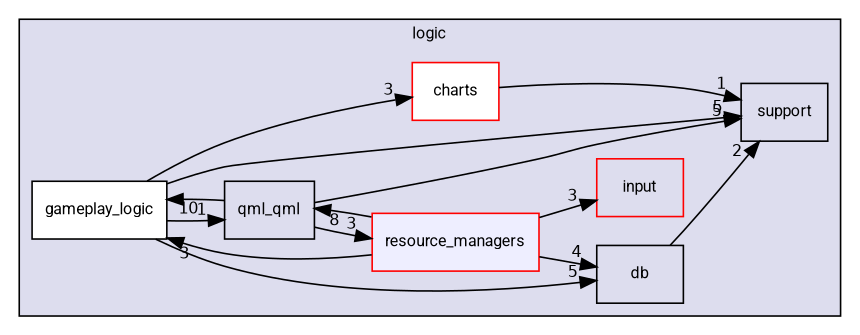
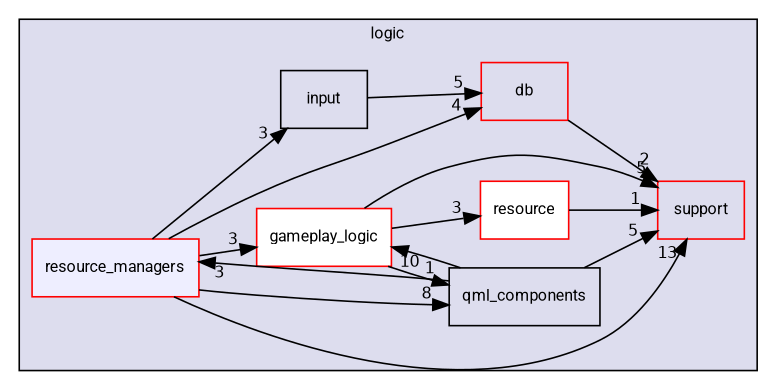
  digraph {
    compound=true
    fontname=Roboto
    rankdir=LR
    node [fontname=Roboto fontsize=10 shape=box]
    edge [fontname=Roboto headlabel=3 labeldistance=1.5 labelfontname=Helvetica labelfontsize=10]
-   n1 [label=support]
-   n2 [label=db]
-   n3 [color=black fillcolor=white label=gameplay_logic style=filled]
-   n4 [label=qml_qml]
-   n5 [color=red fillcolor=white label=charts style=filled]
-   n6 [label=input color=red]
+   n1 [label=support color=red]
+   n2 [label=db color=red]
+   n3 [color=red fillcolor=white label=gameplay_logic style=filled]
+   n4 [label=qml_components]
+   n5 [color=red fillcolor=white label=resource style=filled]
+   n6 [label=input]
    n7 [color=red fillcolor="#eeeeff" label=resource_managers pencolor=black style=filled]
    subgraph cluster_1 {
      bgcolor="#ddddee"
      fontsize=10
      label=logic
      pencolor=black
      n1
      n2
      n3
      n4
      n5
      n6
      n7
    }
    n2 -> n1 [headlabel=2]
    n3 -> n1 [headlabel=5]
-   n3 -> n2 [headlabel=5]
+   n6 -> n2 [headlabel=5]
    n3 -> n4 [headlabel=1]
    n3 -> n5
    n4 -> n1 [headlabel=5]
    n4 -> n3 [headlabel=10]
    n4 -> n7
    n5 -> n1 [headlabel=1]
+   n7 -> n1 [headlabel=13]
    n7 -> n2 [headlabel=4]
    n7 -> n3
    n7 -> n4 [headlabel=8]
    n7 -> n6
  }
